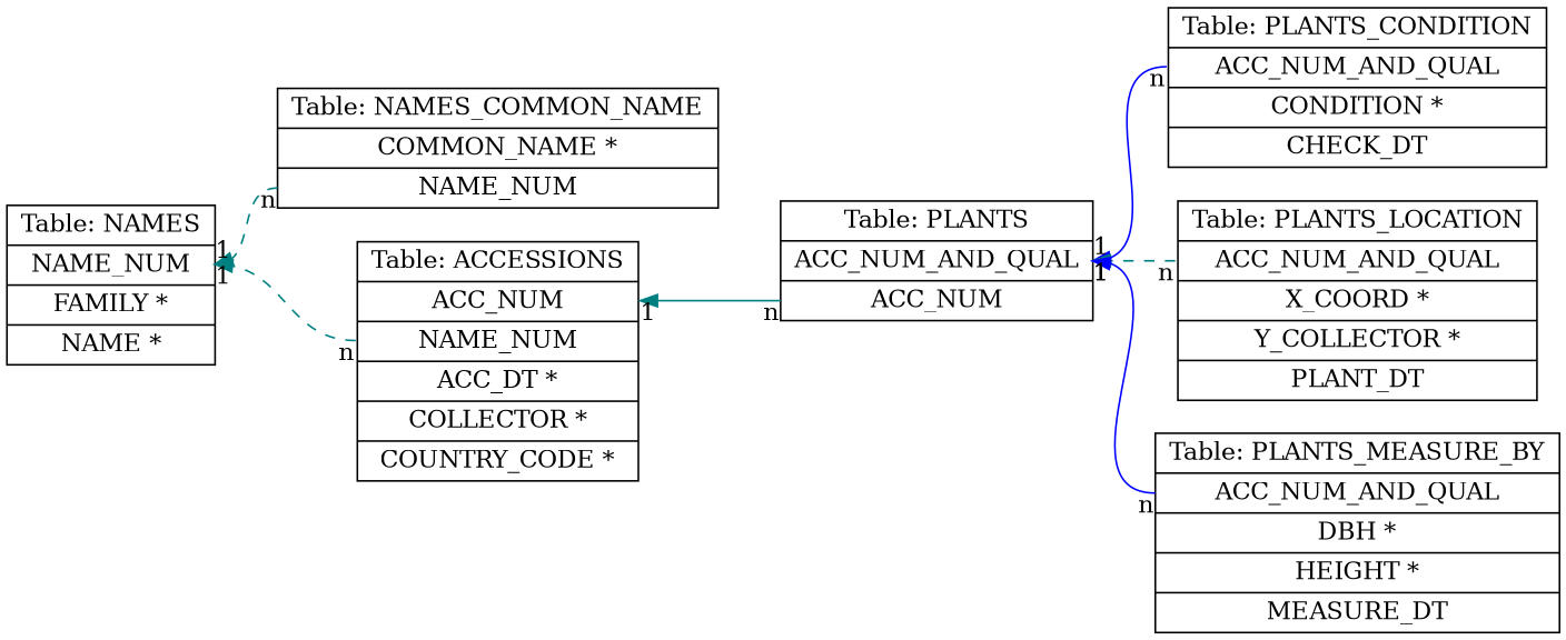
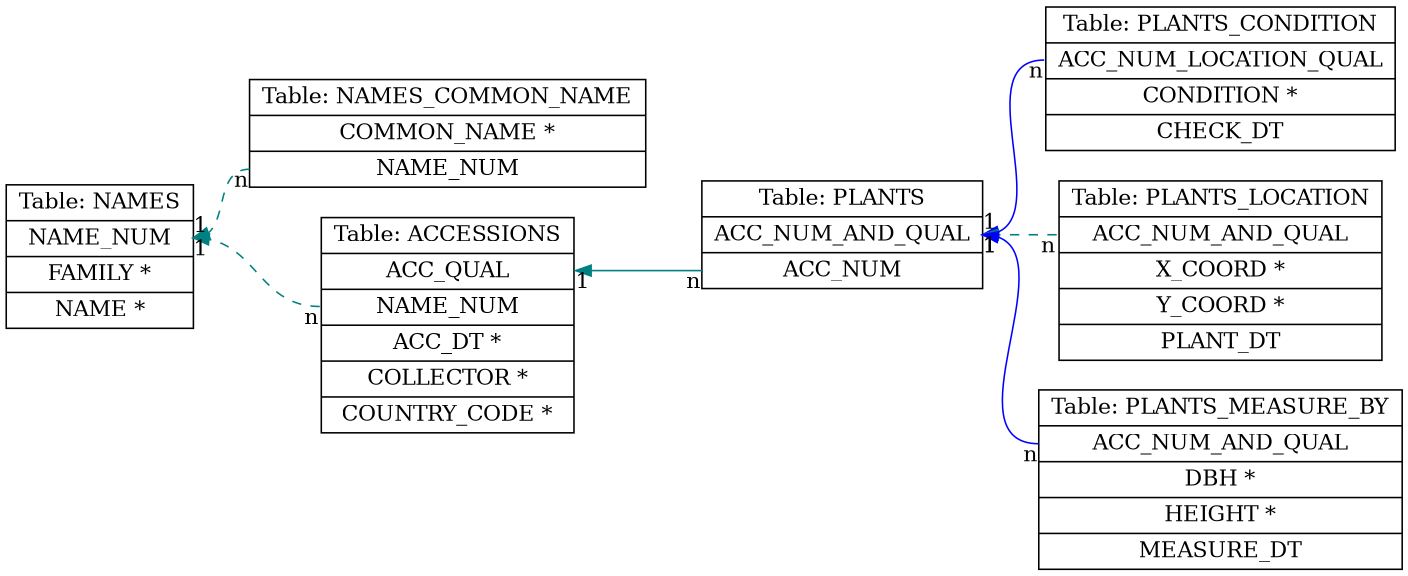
  digraph {
    rankdir=RL
    node [shape=record]
    edge [color=teal headlabel=1 headport=p1 style=dashed taillabel=n tailport=p2]
-   n1 [label="<p0> Table: ACCESSIONS|<p1> ACC_NUM|<p2> NAME_NUM|ACC_DT *|COLLECTOR *|COUNTRY_CODE *"]
+   n1 [label="<p0> Table: ACCESSIONS|<p1> ACC_QUAL|<p2> NAME_NUM|ACC_DT *|COLLECTOR *|COUNTRY_CODE *"]
    n2 [label="<p0> Table: NAMES|<p1> NAME_NUM|FAMILY *|<p2> NAME *"]
    n3 [label="<p0> Table: PLANTS|<p1> ACC_NUM_AND_QUAL|<p2> ACC_NUM"]
    n4 [label="<p0> Table: NAMES_COMMON_NAME|<p1> COMMON_NAME *|<p2> NAME_NUM"]
-   n5 [label="<p0> Table: PLANTS_CONDITION|<p1> ACC_NUM_AND_QUAL|CONDITION *|CHECK_DT"]
-   n6 [label="<p0> Table: PLANTS_LOCATION|<p1> ACC_NUM_AND_QUAL|X_COORD *|Y_COLLECTOR *|PLANT_DT"]
+   n5 [label="<p0> Table: PLANTS_CONDITION|<p1> ACC_NUM_LOCATION_QUAL|CONDITION *|CHECK_DT"]
+   n6 [label="<p0> Table: PLANTS_LOCATION|<p1> ACC_NUM_AND_QUAL|X_COORD *|Y_COORD *|PLANT_DT"]
    n7 [label="<p0> Table: PLANTS_MEASURE_BY|<p1> ACC_NUM_AND_QUAL|DBH *|HEIGHT *|MEASURE_DT"]
    n1 -> n2
    n3 -> n1 [style=solid]
    n4 -> n2
    n5 -> n3 [color=blue style=solid tailport=p1]
    n6 -> n3 [tailport=p1]
    n7 -> n3 [color=blue style=solid tailport=p1]
  }
